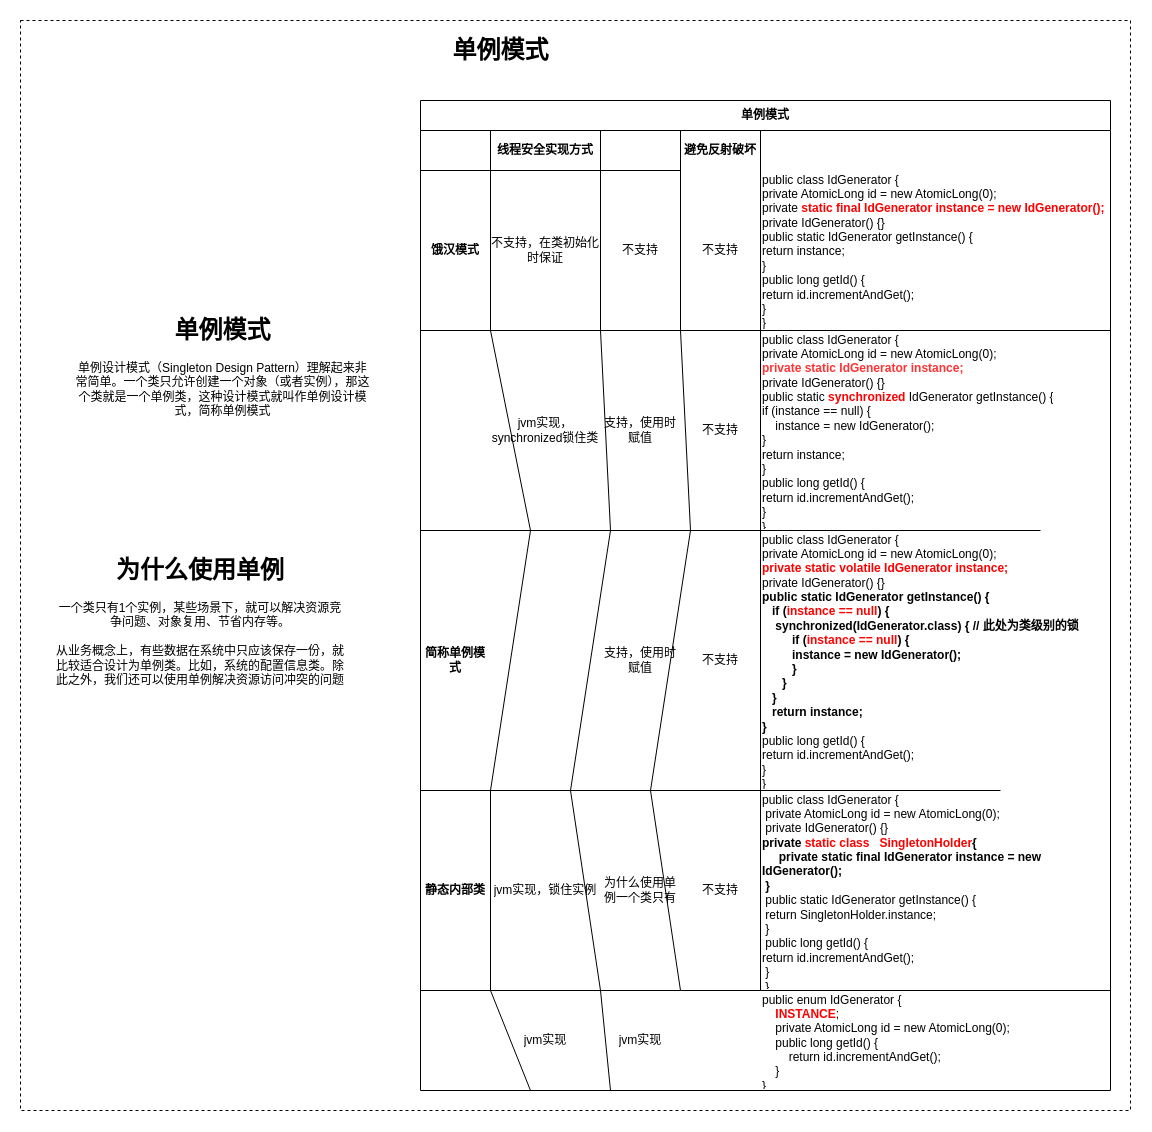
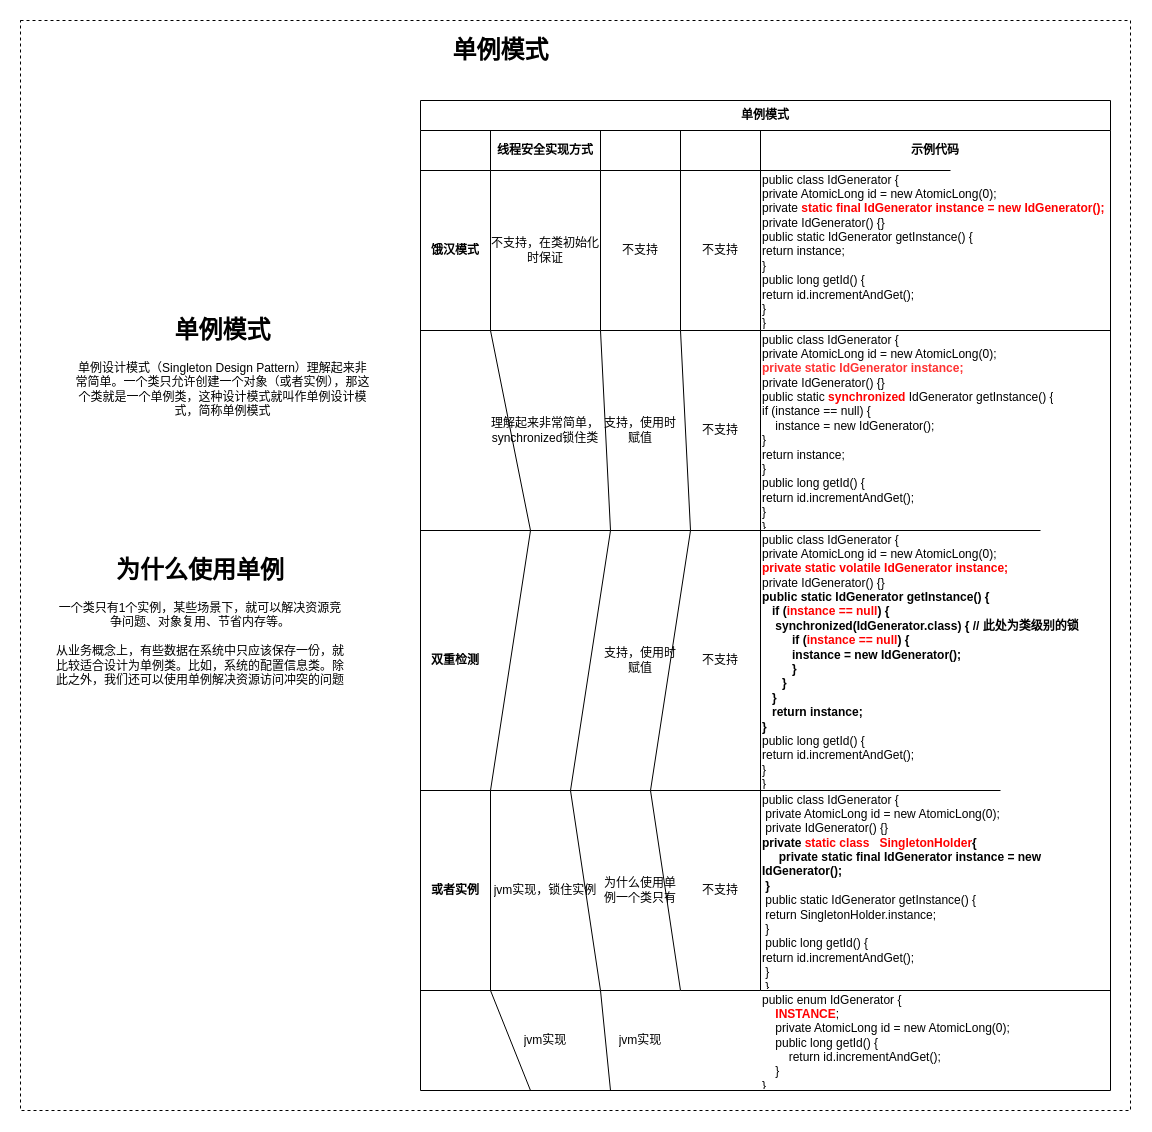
  <mxCell id="0" />
  <mxCell id="1" parent="0" />
  <mxCell id="2" value="" style="group" vertex="1" connectable="0" parent="1"><mxGeometry x="20" y="20" width="1110" height="1090" as="geometry" /></mxCell>
  <mxCell id="3" value="" style="rounded=0;whiteSpace=wrap;html=1;align=center;dashed=1;" vertex="1" parent="2"><mxGeometry width="1110" height="1090" as="geometry" /></mxCell>
  <mxCell id="4" value="单例模式" style="shape=table;html=1;whiteSpace=wrap;startSize=30;container=1;collapsible=0;childLayout=tableLayout;fontStyle=1;align=center;" vertex="1" parent="2"><mxGeometry x="400" y="80" width="690" height="990" as="geometry" /></mxCell>
  <mxCell id="5" value="" style="shape=partialRectangle;html=1;whiteSpace=wrap;collapsible=0;dropTarget=0;pointerEvents=0;fillColor=none;top=0;left=0;bottom=0;right=0;points=[[0,0.5],[1,0.5]];portConstraint=eastwest;" vertex="1" parent="4"><mxGeometry y="30" width="690" height="40" as="geometry" /></mxCell>
  <mxCell id="6" value="" style="shape=partialRectangle;html=1;whiteSpace=wrap;connectable=0;fillColor=none;top=0;left=0;bottom=0;right=0;overflow=hidden;" vertex="1" parent="5"><mxGeometry width="70" height="40" as="geometry" /></mxCell>
  <mxCell id="7" value="&lt;span style=&quot;font-weight: 700&quot;&gt;线程安全实现方式&lt;/span&gt;" style="shape=partialRectangle;html=1;whiteSpace=wrap;connectable=0;fillColor=none;top=0;left=0;bottom=0;right=0;overflow=hidden;" vertex="1" parent="5"><mxGeometry x="70" width="110" height="40" as="geometry" /></mxCell>
- <mxCell id="8" value="&lt;b&gt;避免反射破坏&lt;/b&gt;" style="shape=partialRectangle;html=1;whiteSpace=wrap;connectable=0;fillColor=none;top=0;left=0;bottom=0;right=0;overflow=hidden;" vertex="1" parent="5"><mxGeometry x="260" width="80" height="40" as="geometry" /></mxCell>
+ <mxCell id="9" value="&lt;span style=&quot;font-weight: 700&quot;&gt;示例代码&lt;/span&gt;" style="shape=partialRectangle;html=1;whiteSpace=wrap;connectable=0;fillColor=none;top=0;left=0;bottom=0;right=0;overflow=hidden;" vertex="1" parent="5"><mxGeometry x="340" width="350" height="40" as="geometry" /></mxCell>
  <mxCell id="10" value="" style="shape=partialRectangle;html=1;whiteSpace=wrap;collapsible=0;dropTarget=0;pointerEvents=0;fillColor=none;top=0;left=0;bottom=0;right=0;points=[[0,0.5],[1,0.5]];portConstraint=eastwest;" vertex="1" parent="4"><mxGeometry y="70" width="690" height="160" as="geometry" /></mxCell>
  <mxCell id="11" value="&lt;span style=&quot;font-weight: 700 ; background-color: rgb(255 , 255 , 255)&quot;&gt;饿汉模式&lt;/span&gt;" style="shape=partialRectangle;html=1;whiteSpace=wrap;connectable=0;fillColor=none;top=0;left=0;bottom=0;right=0;overflow=hidden;" vertex="1" parent="10"><mxGeometry width="70" height="160" as="geometry" /></mxCell>
  <mxCell id="12" value="不支持，在类初始化时保证" style="shape=partialRectangle;html=1;whiteSpace=wrap;connectable=0;fillColor=none;top=0;left=0;bottom=0;right=0;overflow=hidden;" vertex="1" parent="10"><mxGeometry x="70" width="110" height="160" as="geometry" /></mxCell>
  <mxCell id="13" value="不支持" style="shape=partialRectangle;html=1;whiteSpace=wrap;connectable=0;fillColor=none;top=0;left=0;bottom=0;right=0;overflow=hidden;" vertex="1" parent="10"><mxGeometry x="180" width="80" height="160" as="geometry" /></mxCell>
  <mxCell id="14" value="不支持" style="shape=partialRectangle;html=1;whiteSpace=wrap;connectable=0;fillColor=none;top=0;left=0;bottom=0;right=0;overflow=hidden;" vertex="1" parent="10"><mxGeometry x="260" width="80" height="160" as="geometry" /></mxCell>
  <mxCell id="15" value="public class IdGenerator { &lt;br&gt;  private AtomicLong id = new AtomicLong(0);&lt;br&gt;  private &lt;b&gt;&lt;font color=&quot;#ff0000&quot;&gt;static final IdGenerator instance = new IdGenerator();&lt;/font&gt;&lt;/b&gt;&lt;br&gt;  private IdGenerator() {}&lt;br&gt;  public static IdGenerator getInstance() {&lt;br&gt;    return instance;&lt;br&gt;  }&lt;br&gt;  public long getId() { &lt;br&gt;    return id.incrementAndGet();&lt;br&gt;  }&lt;br&gt;}" style="shape=partialRectangle;html=1;whiteSpace=wrap;connectable=0;fillColor=none;top=0;left=0;bottom=0;right=0;overflow=hidden;align=left;" vertex="1" parent="10"><mxGeometry x="340" width="350" height="160" as="geometry" /></mxCell>
  <mxCell id="16" value="" style="shape=partialRectangle;html=1;whiteSpace=wrap;collapsible=0;dropTarget=0;pointerEvents=0;fillColor=none;top=0;left=0;bottom=0;right=0;points=[[0,0.5],[1,0.5]];portConstraint=eastwest;" vertex="1" parent="4"><mxGeometry y="230" width="690" height="200" as="geometry" /></mxCell>
- <mxCell id="17" value="jvm实现，synchronized锁住类" style="shape=partialRectangle;html=1;whiteSpace=wrap;connectable=0;fillColor=none;top=0;left=0;bottom=0;right=0;overflow=hidden;" vertex="1" parent="16"><mxGeometry x="70" width="110" height="200" as="geometry" /></mxCell>
+ <mxCell id="17" value="理解起来非常简单，synchronized锁住类" style="shape=partialRectangle;html=1;whiteSpace=wrap;connectable=0;fillColor=none;top=0;left=0;bottom=0;right=0;overflow=hidden;" vertex="1" parent="16"><mxGeometry x="70" width="110" height="200" as="geometry" /></mxCell>
  <mxCell id="18" value="支持，使用时赋值" style="shape=partialRectangle;html=1;whiteSpace=wrap;connectable=0;fillColor=none;top=0;left=0;bottom=0;right=0;overflow=hidden;" vertex="1" parent="16"><mxGeometry x="180" width="80" height="200" as="geometry" /></mxCell>
  <mxCell id="19" value="&lt;span&gt;不支持&lt;/span&gt;" style="shape=partialRectangle;html=1;whiteSpace=wrap;connectable=0;fillColor=none;top=0;left=0;bottom=0;right=0;overflow=hidden;" vertex="1" parent="16"><mxGeometry x="260" width="80" height="200" as="geometry" /></mxCell>
  <mxCell id="20" value="public class IdGenerator { &lt;br&gt;  private AtomicLong id = new AtomicLong(0);&lt;br&gt;&lt;font color=&quot;#ff3333&quot;&gt;&lt;b&gt;  private static IdGenerator instance;&lt;/b&gt;&lt;/font&gt;&lt;br&gt;  private IdGenerator() {}&lt;br&gt;  public static &lt;b&gt;&lt;font color=&quot;#ff0000&quot;&gt;synchronized&lt;/font&gt;&lt;/b&gt; IdGenerator getInstance() {&lt;br&gt;    if (instance == null) {&lt;br&gt;&amp;nbsp; &amp;nbsp; instance = new IdGenerator();&lt;br&gt;    }&lt;br&gt;    return instance;&lt;br&gt;  }&lt;br&gt;  public long getId() { &lt;br&gt;    return id.incrementAndGet();&lt;br&gt;  }&lt;br&gt;}" style="shape=partialRectangle;html=1;whiteSpace=wrap;connectable=0;fillColor=none;top=0;left=0;bottom=0;right=0;overflow=hidden;align=left;" vertex="1" parent="16"><mxGeometry x="340" width="350" height="200" as="geometry" /></mxCell>
  <mxCell id="21" style="shape=partialRectangle;html=1;whiteSpace=wrap;collapsible=0;dropTarget=0;pointerEvents=0;fillColor=none;top=0;left=0;bottom=0;right=0;points=[[0,0.5],[1,0.5]];portConstraint=eastwest;" vertex="1" parent="4"><mxGeometry y="430" width="690" height="260" as="geometry" /></mxCell>
- <mxCell id="22" value="&lt;span style=&quot;font-weight: 700 ; background-color: rgb(255 , 255 , 255)&quot;&gt;简称单例模式&lt;/span&gt;" style="shape=partialRectangle;html=1;whiteSpace=wrap;connectable=0;fillColor=none;top=0;left=0;bottom=0;right=0;overflow=hidden;" vertex="1" parent="21"><mxGeometry width="70" height="260" as="geometry" /></mxCell>
+ <mxCell id="22" value="&lt;span style=&quot;font-weight: 700 ; background-color: rgb(255 , 255 , 255)&quot;&gt;双重检测&lt;/span&gt;" style="shape=partialRectangle;html=1;whiteSpace=wrap;connectable=0;fillColor=none;top=0;left=0;bottom=0;right=0;overflow=hidden;" vertex="1" parent="21"><mxGeometry width="70" height="260" as="geometry" /></mxCell>
  <mxCell id="23" value="&lt;span&gt;支持，使用时赋值&lt;/span&gt;" style="shape=partialRectangle;html=1;whiteSpace=wrap;connectable=0;fillColor=none;top=0;left=0;bottom=0;right=0;overflow=hidden;" vertex="1" parent="21"><mxGeometry x="180" width="80" height="260" as="geometry" /></mxCell>
  <mxCell id="24" value="&lt;span&gt;不支持&lt;/span&gt;" style="shape=partialRectangle;html=1;whiteSpace=wrap;connectable=0;fillColor=none;top=0;left=0;bottom=0;right=0;overflow=hidden;" vertex="1" parent="21"><mxGeometry x="260" width="80" height="260" as="geometry" /></mxCell>
  <mxCell id="25" value="public class IdGenerator { &lt;br&gt;  private AtomicLong id = new AtomicLong(0);&lt;br&gt;&lt;b&gt;&lt;font color=&quot;#ff0000&quot;&gt;  private static volatile IdGenerator instance;&lt;/font&gt;&lt;/b&gt;&lt;br&gt;  private IdGenerator() {}&lt;br&gt;&lt;b&gt;  public static IdGenerator getInstance() {&lt;br&gt;&amp;nbsp; &amp;nbsp;if (&lt;font color=&quot;#ff0000&quot;&gt;instance == null&lt;/font&gt;) {&lt;br&gt;&amp;nbsp; &amp;nbsp; synchronized(IdGenerator.class) { // 此处为类级别的锁&lt;br&gt;&amp;nbsp; &amp;nbsp; &amp;nbsp; &amp;nbsp; &amp;nbsp;if (&lt;font color=&quot;#ff0000&quot;&gt;instance == null&lt;/font&gt;) {&lt;br&gt;&amp;nbsp; &amp;nbsp; &amp;nbsp; &amp;nbsp; &amp;nbsp;instance = new IdGenerator();&lt;br&gt;&amp;nbsp; &amp;nbsp; &amp;nbsp; &amp;nbsp; &amp;nbsp;}&lt;br&gt;&amp;nbsp; &amp;nbsp; &amp;nbsp; }&lt;br&gt;&amp;nbsp; &amp;nbsp;}&lt;br&gt;&amp;nbsp; &amp;nbsp;return instance;&lt;br&gt;  }&lt;/b&gt;&lt;br&gt;  public long getId() { &lt;br&gt;    return id.incrementAndGet();&lt;br&gt;  }&lt;br&gt;}" style="shape=partialRectangle;html=1;whiteSpace=wrap;connectable=0;fillColor=none;top=0;left=0;bottom=0;right=0;overflow=hidden;align=left;" vertex="1" parent="21"><mxGeometry x="340" width="350" height="260" as="geometry" /></mxCell>
  <mxCell id="26" style="shape=partialRectangle;html=1;whiteSpace=wrap;collapsible=0;dropTarget=0;pointerEvents=0;fillColor=none;top=0;left=0;bottom=0;right=0;points=[[0,0.5],[1,0.5]];portConstraint=eastwest;" vertex="1" parent="4"><mxGeometry y="690" width="690" height="200" as="geometry" /></mxCell>
- <mxCell id="27" value="&lt;span style=&quot;font-weight: 700 ; background-color: rgb(255 , 255 , 255)&quot;&gt;静态内部类&lt;/span&gt;" style="shape=partialRectangle;html=1;whiteSpace=wrap;connectable=0;fillColor=none;top=0;left=0;bottom=0;right=0;overflow=hidden;" vertex="1" parent="26"><mxGeometry width="70" height="200" as="geometry" /></mxCell>
+ <mxCell id="27" value="&lt;span style=&quot;font-weight: 700 ; background-color: rgb(255 , 255 , 255)&quot;&gt;或者实例&lt;/span&gt;" style="shape=partialRectangle;html=1;whiteSpace=wrap;connectable=0;fillColor=none;top=0;left=0;bottom=0;right=0;overflow=hidden;" vertex="1" parent="26"><mxGeometry width="70" height="200" as="geometry" /></mxCell>
  <mxCell id="28" value="jvm实现，锁住实例" style="shape=partialRectangle;html=1;whiteSpace=wrap;connectable=0;fillColor=none;top=0;left=0;bottom=0;right=0;overflow=hidden;" vertex="1" parent="26"><mxGeometry x="70" width="110" height="200" as="geometry" /></mxCell>
  <mxCell id="29" value="为什么使用单例一个类只有" style="shape=partialRectangle;html=1;whiteSpace=wrap;connectable=0;fillColor=none;top=0;left=0;bottom=0;right=0;overflow=hidden;" vertex="1" parent="26"><mxGeometry x="180" width="80" height="200" as="geometry" /></mxCell>
  <mxCell id="30" value="&lt;span&gt;不支持&lt;/span&gt;" style="shape=partialRectangle;html=1;whiteSpace=wrap;connectable=0;fillColor=none;top=0;left=0;bottom=0;right=0;overflow=hidden;" vertex="1" parent="26"><mxGeometry x="260" width="80" height="200" as="geometry" /></mxCell>
  <mxCell id="31" value="public class IdGenerator { &lt;br&gt;&amp;nbsp;private AtomicLong id = new AtomicLong(0);&lt;br&gt;&amp;nbsp;private IdGenerator() {}&lt;br&gt;&lt;b&gt;  private &lt;font color=&quot;#ff0000&quot;&gt;static class&amp;nbsp; &amp;nbsp;SingletonHolder&lt;/font&gt;{&lt;br&gt;&amp;nbsp; &amp;nbsp; &amp;nbsp;private static final IdGenerator instance = new IdGenerator();&lt;br&gt;&amp;nbsp;}&lt;/b&gt;&lt;br&gt;&amp;nbsp;public static IdGenerator getInstance() {&lt;br&gt;&amp;nbsp;return SingletonHolder.instance;&lt;br&gt;&amp;nbsp;}&lt;br&gt;&amp;nbsp;public long getId() { &lt;br&gt;    return id.incrementAndGet();&lt;br&gt;&amp;nbsp;}&lt;br&gt;&amp;nbsp;}" style="shape=partialRectangle;html=1;whiteSpace=wrap;connectable=0;fillColor=none;top=0;left=0;bottom=0;right=0;overflow=hidden;align=left;" vertex="1" parent="26"><mxGeometry x="340" width="350" height="200" as="geometry" /></mxCell>
  <mxCell id="32" style="shape=partialRectangle;html=1;whiteSpace=wrap;collapsible=0;dropTarget=0;pointerEvents=0;fillColor=none;top=0;left=0;bottom=0;right=0;points=[[0,0.5],[1,0.5]];portConstraint=eastwest;" vertex="1" parent="4"><mxGeometry y="890" width="690" height="100" as="geometry" /></mxCell>
  <mxCell id="33" value="jvm实现" style="shape=partialRectangle;html=1;whiteSpace=wrap;connectable=0;fillColor=none;top=0;left=0;bottom=0;right=0;overflow=hidden;" vertex="1" parent="32"><mxGeometry x="70" width="110" height="100" as="geometry" /></mxCell>
  <mxCell id="34" value="jvm实现" style="shape=partialRectangle;html=1;whiteSpace=wrap;connectable=0;fillColor=none;top=0;left=0;bottom=0;right=0;overflow=hidden;" vertex="1" parent="32"><mxGeometry x="180" width="80" height="100" as="geometry" /></mxCell>
  <mxCell id="35" value="public enum IdGenerator {&lt;br&gt;&amp;nbsp; &amp;nbsp; &lt;b&gt;&lt;font color=&quot;#ff0000&quot;&gt;INSTANCE&lt;/font&gt;&lt;/b&gt;;&lt;br&gt;&amp;nbsp; &amp;nbsp; private AtomicLong id = new AtomicLong(0);&lt;br&gt;&amp;nbsp; &amp;nbsp; public long getId() { &lt;br&gt;&amp;nbsp; &amp;nbsp; &amp;nbsp; &amp;nbsp; return id.incrementAndGet();&lt;br&gt;&amp;nbsp; &amp;nbsp; }&lt;br&gt;}" style="shape=partialRectangle;html=1;whiteSpace=wrap;connectable=0;fillColor=none;top=0;left=0;bottom=0;right=0;overflow=hidden;align=left;" vertex="1" parent="32"><mxGeometry x="340" width="350" height="100" as="geometry" /></mxCell>
  <mxCell id="36" value="&lt;h1&gt;单例模式&lt;/h1&gt;&lt;p&gt;单例设计模式（Singleton Design Pattern）理解起来非常简单。一个类只允许创建一个对象（或者实例），那这个类就是一个单例类，这种设计模式就叫作单例设计模式，简称单例模式&lt;br&gt;&lt;/p&gt;" style="text;html=1;strokeColor=none;fillColor=none;spacing=5;spacingTop=-20;whiteSpace=wrap;overflow=hidden;rounded=0;align=center;" vertex="1" parent="2"><mxGeometry x="50" y="290" width="305" height="120" as="geometry" /></mxCell>
  <mxCell id="37" value="&lt;h1&gt;为什么使用单例&lt;/h1&gt;&lt;p&gt;一个类只有1个实例，某些场景下，就可以解决资源竞争问题、对象复用、节省内存等。&lt;br&gt;&lt;span&gt;&lt;br&gt;从业务概念上，有些数据在系统中只应该保存一份，就比较适合设计为单例类。比如，系统的配置信息类。除此之外，我们还可以使用单例解决资源访问冲突的问题&lt;/span&gt;&lt;/p&gt;" style="text;html=1;strokeColor=none;fillColor=none;spacing=5;spacingTop=-20;whiteSpace=wrap;overflow=hidden;rounded=0;align=center;" vertex="1" parent="2"><mxGeometry x="30" y="530" width="300" height="150" as="geometry" /></mxCell>
  <mxCell id="38" value="单例模式" style="text;strokeColor=none;fillColor=none;html=1;fontSize=24;fontStyle=1;verticalAlign=middle;align=center;" vertex="1" parent="2"><mxGeometry x="430" y="10" width="100" height="40" as="geometry" /></mxCell>
